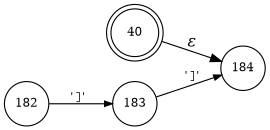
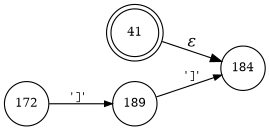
  digraph {
    rankdir=LR
    node [fixedsize=true fontsize=11 shape=circle peripheries=1]
    edge [fontname=Courier arrowhead=normal arrowsize=.7 fontsize=11]
-   n1 [label=40 shape=doublecircle width=.6 peripheries=""]
+   n1 [label=41 shape=doublecircle width=.6 peripheries=""]
    n2 [label=184 width=.55]
-   n3 [label=182 width=.55]
-   n4 [label=183 width=.55]
+   n3 [label=172 width=.55]
+   n4 [label=189 width=.55]
    n1 -> n2 [fontname="Times-Italic" label="&epsilon;" arrowhead="" arrowsize="" fontsize=""]
    n3 -> n4 [label="']'"]
    n4 -> n2 [label="']'"]
  }
